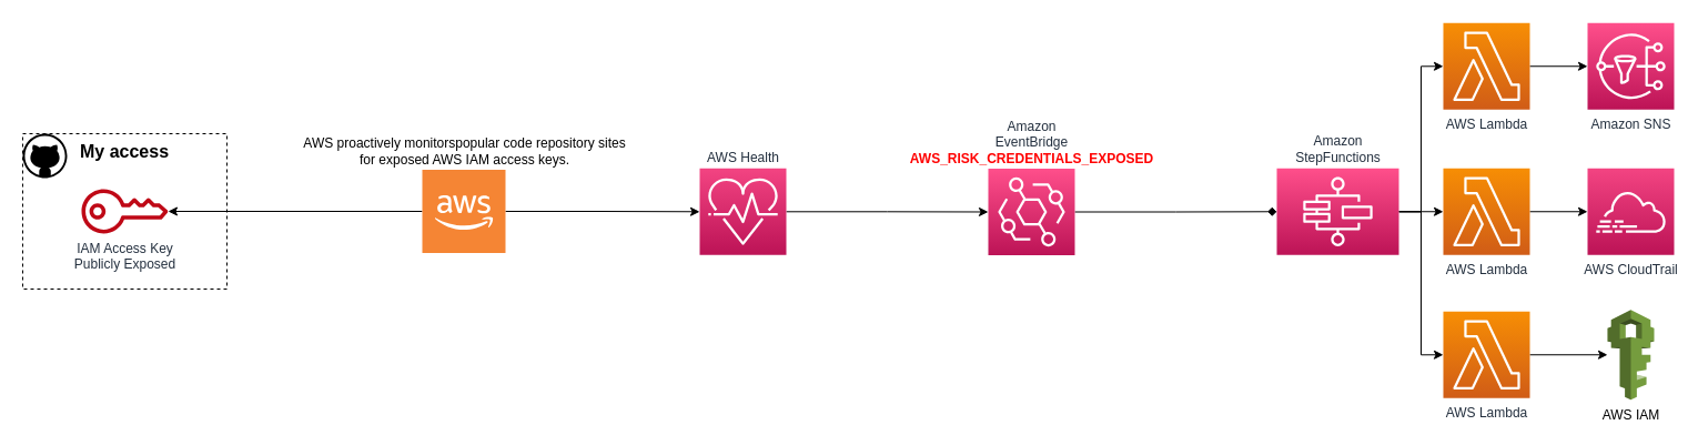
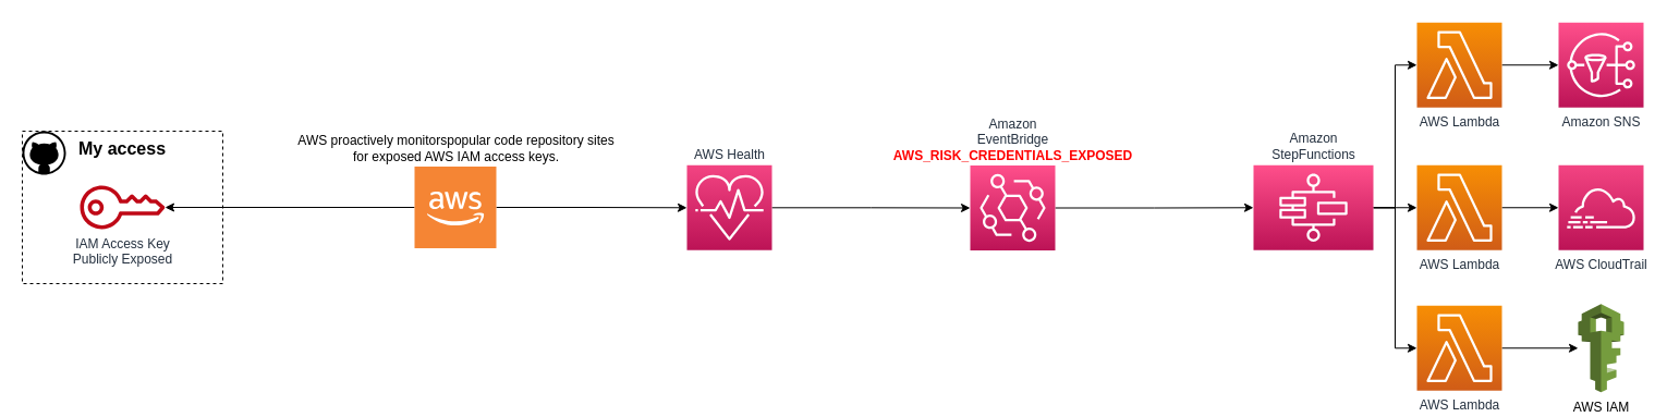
  <mxCell id="0" />
  <mxCell id="1" parent="0" />
  <mxCell id="2" value="My access" style="rounded=0;whiteSpace=wrap;html=1;fillColor=none;dashed=1;verticalAlign=top;fontStyle=1;fontSize=16;" vertex="1" parent="1"><mxGeometry x="20" y="120" width="184" height="140" as="geometry" /></mxCell>
  <mxCell id="3" value="IAM Access Key&lt;br&gt;Publicly Exposed" style="sketch=0;outlineConnect=0;fontColor=#232F3E;gradientColor=none;fillColor=#BF0816;strokeColor=none;dashed=0;verticalLabelPosition=bottom;verticalAlign=top;align=center;html=1;fontSize=12;fontStyle=0;aspect=fixed;pointerEvents=1;shape=mxgraph.aws4.addon;" vertex="1" parent="1"><mxGeometry x="73" y="170" width="78" height="40" as="geometry" /></mxCell>
  <mxCell id="4" style="edgeStyle=orthogonalEdgeStyle;rounded=0;orthogonalLoop=1;jettySize=auto;html=1;entryX=0;entryY=0.5;entryDx=0;entryDy=0;entryPerimeter=0;" edge="1" parent="1" source="5" target="7"><mxGeometry relative="1" as="geometry" /></mxCell>
  <mxCell id="5" value="AWS Health" style="sketch=0;points=[[0,0,0],[0.25,0,0],[0.5,0,0],[0.75,0,0],[1,0,0],[0,1,0],[0.25,1,0],[0.5,1,0],[0.75,1,0],[1,1,0],[0,0.25,0],[0,0.5,0],[0,0.75,0],[1,0.25,0],[1,0.5,0],[1,0.75,0]];points=[[0,0,0],[0.25,0,0],[0.5,0,0],[0.75,0,0],[1,0,0],[0,1,0],[0.25,1,0],[0.5,1,0],[0.75,1,0],[1,1,0],[0,0.25,0],[0,0.5,0],[0,0.75,0],[1,0.25,0],[1,0.5,0],[1,0.75,0]];outlineConnect=0;fontColor=#232F3E;gradientColor=#F34482;gradientDirection=north;fillColor=#BC1356;strokeColor=#ffffff;dashed=0;verticalLabelPosition=top;verticalAlign=bottom;align=center;html=1;fontSize=12;fontStyle=0;aspect=fixed;shape=mxgraph.aws4.resourceIcon;resIcon=mxgraph.aws4.personal_health_dashboard;labelPosition=center;" vertex="1" parent="1"><mxGeometry x="630" y="151.25" width="78" height="78" as="geometry" /></mxCell>
- <mxCell id="6" style="edgeStyle=orthogonalEdgeStyle;rounded=0;orthogonalLoop=1;jettySize=auto;html=1;entryX=0;entryY=0.5;entryDx=0;entryDy=0;entryPerimeter=0;endArrow=diamond;" edge="1" parent="1" source="7" target="11"><mxGeometry relative="1" as="geometry" /></mxCell>
+ <mxCell id="6" style="edgeStyle=orthogonalEdgeStyle;rounded=0;orthogonalLoop=1;jettySize=auto;html=1;entryX=0;entryY=0.5;entryDx=0;entryDy=0;entryPerimeter=0;" edge="1" parent="1" source="7" target="11"><mxGeometry relative="1" as="geometry" /></mxCell>
  <mxCell id="7" value="Amazon&lt;br&gt;EventBridge&lt;br&gt;&lt;b&gt;&lt;font color=&quot;#ff0000&quot;&gt;AWS_RISK_CREDENTIALS_EXPOSED&lt;/font&gt;&lt;/b&gt;" style="sketch=0;points=[[0,0,0],[0.25,0,0],[0.5,0,0],[0.75,0,0],[1,0,0],[0,1,0],[0.25,1,0],[0.5,1,0],[0.75,1,0],[1,1,0],[0,0.25,0],[0,0.5,0],[0,0.75,0],[1,0.25,0],[1,0.5,0],[1,0.75,0]];outlineConnect=0;fontColor=#232F3E;gradientColor=#FF4F8B;gradientDirection=north;fillColor=#BC1356;strokeColor=#ffffff;dashed=0;verticalLabelPosition=top;verticalAlign=bottom;align=center;html=1;fontSize=12;fontStyle=0;aspect=fixed;shape=mxgraph.aws4.resourceIcon;resIcon=mxgraph.aws4.eventbridge;labelPosition=center;" vertex="1" parent="1"><mxGeometry x="890" y="151.5" width="78" height="78" as="geometry" /></mxCell>
  <mxCell id="8" style="edgeStyle=orthogonalEdgeStyle;rounded=0;orthogonalLoop=1;jettySize=auto;html=1;" edge="1" parent="1" source="11" target="21"><mxGeometry relative="1" as="geometry" /></mxCell>
  <mxCell id="9" style="edgeStyle=orthogonalEdgeStyle;rounded=0;orthogonalLoop=1;jettySize=auto;html=1;entryX=0;entryY=0.5;entryDx=0;entryDy=0;entryPerimeter=0;" edge="1" parent="1" source="11" target="23"><mxGeometry relative="1" as="geometry" /></mxCell>
  <mxCell id="10" style="edgeStyle=orthogonalEdgeStyle;rounded=0;orthogonalLoop=1;jettySize=auto;html=1;entryX=0;entryY=0.5;entryDx=0;entryDy=0;entryPerimeter=0;" edge="1" parent="1" source="11" target="13"><mxGeometry relative="1" as="geometry" /></mxCell>
  <mxCell id="11" value="Amazon&lt;br&gt;StepFunctions" style="sketch=0;points=[[0,0,0],[0.25,0,0],[0.5,0,0],[0.75,0,0],[1,0,0],[0,1,0],[0.25,1,0],[0.5,1,0],[0.75,1,0],[1,1,0],[0,0.25,0],[0,0.5,0],[0,0.75,0],[1,0.25,0],[1,0.5,0],[1,0.75,0]];outlineConnect=0;fontColor=#232F3E;gradientColor=#FF4F8B;gradientDirection=north;fillColor=#BC1356;strokeColor=#ffffff;dashed=0;verticalLabelPosition=top;verticalAlign=bottom;align=center;html=1;fontSize=12;fontStyle=0;aspect=fixed;shape=mxgraph.aws4.resourceIcon;resIcon=mxgraph.aws4.step_functions;labelPosition=center;" vertex="1" parent="1"><mxGeometry x="1150" y="151.25" width="110" height="78" as="geometry" /></mxCell>
  <mxCell id="12" style="edgeStyle=orthogonalEdgeStyle;rounded=0;orthogonalLoop=1;jettySize=auto;html=1;" edge="1" parent="1" source="13" target="14"><mxGeometry relative="1" as="geometry" /></mxCell>
  <mxCell id="13" value="AWS Lambda" style="sketch=0;points=[[0,0,0],[0.25,0,0],[0.5,0,0],[0.75,0,0],[1,0,0],[0,1,0],[0.25,1,0],[0.5,1,0],[0.75,1,0],[1,1,0],[0,0.25,0],[0,0.5,0],[0,0.75,0],[1,0.25,0],[1,0.5,0],[1,0.75,0]];outlineConnect=0;fontColor=#232F3E;gradientColor=#F78E04;gradientDirection=north;fillColor=#D05C17;strokeColor=#ffffff;dashed=0;verticalLabelPosition=bottom;verticalAlign=top;align=center;html=1;fontSize=12;fontStyle=0;aspect=fixed;shape=mxgraph.aws4.resourceIcon;resIcon=mxgraph.aws4.lambda;" vertex="1" parent="1"><mxGeometry x="1300" y="20.25" width="78" height="78" as="geometry" /></mxCell>
  <mxCell id="14" value="Amazon SNS" style="sketch=0;points=[[0,0,0],[0.25,0,0],[0.5,0,0],[0.75,0,0],[1,0,0],[0,1,0],[0.25,1,0],[0.5,1,0],[0.75,1,0],[1,1,0],[0,0.25,0],[0,0.5,0],[0,0.75,0],[1,0.25,0],[1,0.5,0],[1,0.75,0]];outlineConnect=0;fontColor=#232F3E;gradientColor=#FF4F8B;gradientDirection=north;fillColor=#BC1356;strokeColor=#ffffff;dashed=0;verticalLabelPosition=bottom;verticalAlign=top;align=center;html=1;fontSize=12;fontStyle=0;aspect=fixed;shape=mxgraph.aws4.resourceIcon;resIcon=mxgraph.aws4.sns;" vertex="1" parent="1"><mxGeometry x="1430" y="20.25" width="78" height="78" as="geometry" /></mxCell>
  <mxCell id="15" value="AWS CloudTrail" style="sketch=0;points=[[0,0,0],[0.25,0,0],[0.5,0,0],[0.75,0,0],[1,0,0],[0,1,0],[0.25,1,0],[0.5,1,0],[0.75,1,0],[1,1,0],[0,0.25,0],[0,0.5,0],[0,0.75,0],[1,0.25,0],[1,0.5,0],[1,0.75,0]];points=[[0,0,0],[0.25,0,0],[0.5,0,0],[0.75,0,0],[1,0,0],[0,1,0],[0.25,1,0],[0.5,1,0],[0.75,1,0],[1,1,0],[0,0.25,0],[0,0.5,0],[0,0.75,0],[1,0.25,0],[1,0.5,0],[1,0.75,0]];outlineConnect=0;fontColor=#232F3E;gradientColor=#F34482;gradientDirection=north;fillColor=#BC1356;strokeColor=#ffffff;dashed=0;verticalLabelPosition=bottom;verticalAlign=top;align=center;html=1;fontSize=12;fontStyle=0;aspect=fixed;shape=mxgraph.aws4.resourceIcon;resIcon=mxgraph.aws4.cloudtrail;" vertex="1" parent="1"><mxGeometry x="1430" y="151.25" width="78" height="78" as="geometry" /></mxCell>
  <mxCell id="16" value="" style="verticalLabelPosition=bottom;html=1;verticalAlign=top;align=center;strokeColor=none;fillColor=#000000;shape=mxgraph.azure.github_code;pointerEvents=1;" vertex="1" parent="1"><mxGeometry x="20" y="120" width="40" height="40" as="geometry" /></mxCell>
  <mxCell id="17" style="edgeStyle=orthogonalEdgeStyle;rounded=0;orthogonalLoop=1;jettySize=auto;html=1;" edge="1" parent="1" source="19" target="3"><mxGeometry relative="1" as="geometry" /></mxCell>
  <mxCell id="18" style="edgeStyle=orthogonalEdgeStyle;rounded=0;orthogonalLoop=1;jettySize=auto;html=1;" edge="1" parent="1" source="19" target="5"><mxGeometry relative="1" as="geometry" /></mxCell>
  <mxCell id="19" value="AWS proactively monitorspopular code repository sites&lt;br&gt;for exposed AWS IAM access keys." style="outlineConnect=0;dashed=0;verticalLabelPosition=top;verticalAlign=bottom;align=center;html=1;shape=mxgraph.aws3.cloud_2;fillColor=#F58534;gradientColor=none;labelPosition=center;" vertex="1" parent="1"><mxGeometry x="380" y="152.5" width="75" height="75" as="geometry" /></mxCell>
  <mxCell id="20" style="edgeStyle=orthogonalEdgeStyle;rounded=0;orthogonalLoop=1;jettySize=auto;html=1;entryX=0;entryY=0.5;entryDx=0;entryDy=0;entryPerimeter=0;" edge="1" parent="1" source="21" target="15"><mxGeometry relative="1" as="geometry" /></mxCell>
  <mxCell id="21" value="AWS Lambda" style="sketch=0;points=[[0,0,0],[0.25,0,0],[0.5,0,0],[0.75,0,0],[1,0,0],[0,1,0],[0.25,1,0],[0.5,1,0],[0.75,1,0],[1,1,0],[0,0.25,0],[0,0.5,0],[0,0.75,0],[1,0.25,0],[1,0.5,0],[1,0.75,0]];outlineConnect=0;fontColor=#232F3E;gradientColor=#F78E04;gradientDirection=north;fillColor=#D05C17;strokeColor=#ffffff;dashed=0;verticalLabelPosition=bottom;verticalAlign=top;align=center;html=1;fontSize=12;fontStyle=0;aspect=fixed;shape=mxgraph.aws4.resourceIcon;resIcon=mxgraph.aws4.lambda;" vertex="1" parent="1"><mxGeometry x="1300" y="151.25" width="78" height="78" as="geometry" /></mxCell>
  <mxCell id="22" style="edgeStyle=orthogonalEdgeStyle;rounded=0;orthogonalLoop=1;jettySize=auto;html=1;" edge="1" parent="1" source="23" target="24"><mxGeometry relative="1" as="geometry" /></mxCell>
  <mxCell id="23" value="AWS Lambda" style="sketch=0;points=[[0,0,0],[0.25,0,0],[0.5,0,0],[0.75,0,0],[1,0,0],[0,1,0],[0.25,1,0],[0.5,1,0],[0.75,1,0],[1,1,0],[0,0.25,0],[0,0.5,0],[0,0.75,0],[1,0.25,0],[1,0.5,0],[1,0.75,0]];outlineConnect=0;fontColor=#232F3E;gradientColor=#F78E04;gradientDirection=north;fillColor=#D05C17;strokeColor=#ffffff;dashed=0;verticalLabelPosition=bottom;verticalAlign=top;align=center;html=1;fontSize=12;fontStyle=0;aspect=fixed;shape=mxgraph.aws4.resourceIcon;resIcon=mxgraph.aws4.lambda;" vertex="1" parent="1"><mxGeometry x="1300" y="280.25" width="78" height="78" as="geometry" /></mxCell>
  <mxCell id="24" value="AWS IAM" style="outlineConnect=0;dashed=0;verticalLabelPosition=bottom;verticalAlign=top;align=center;html=1;shape=mxgraph.aws3.iam;fillColor=#759C3E;gradientColor=none;" vertex="1" parent="1"><mxGeometry x="1448" y="278.75" width="42" height="81" as="geometry" /></mxCell>
